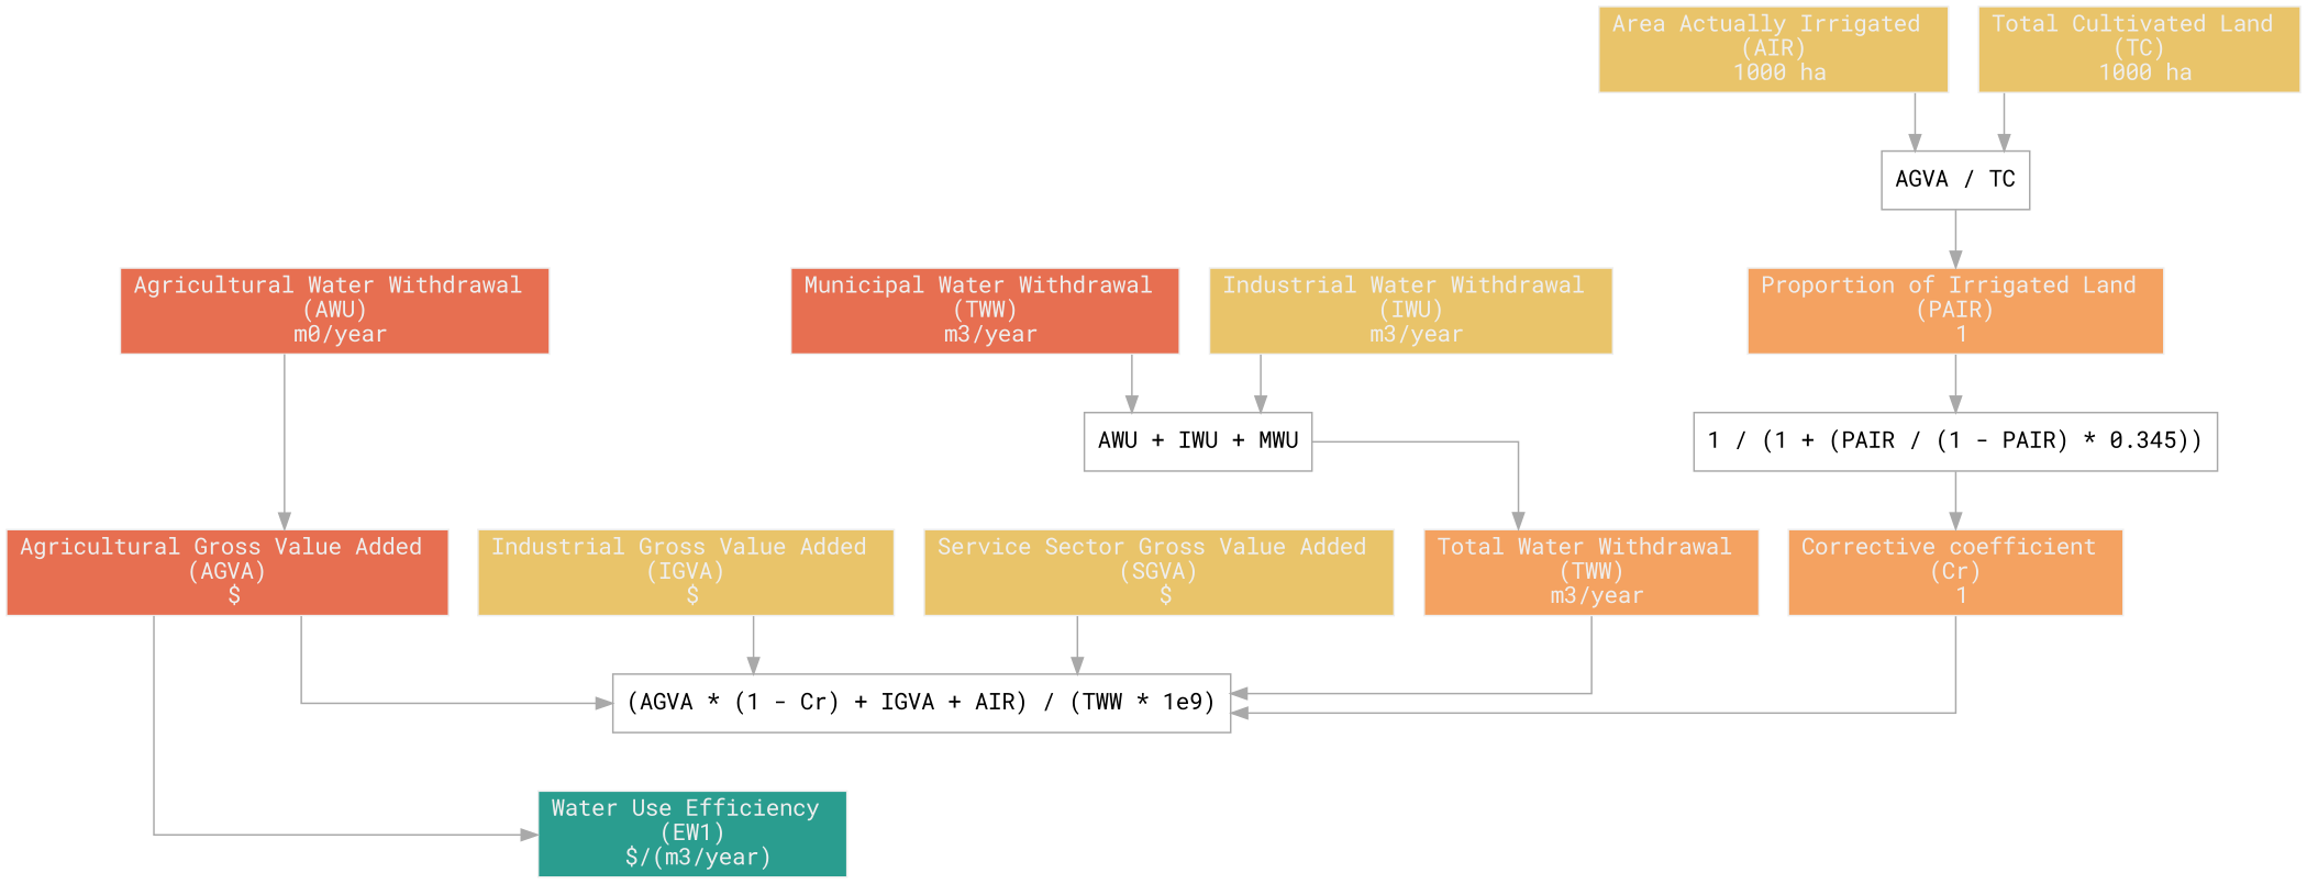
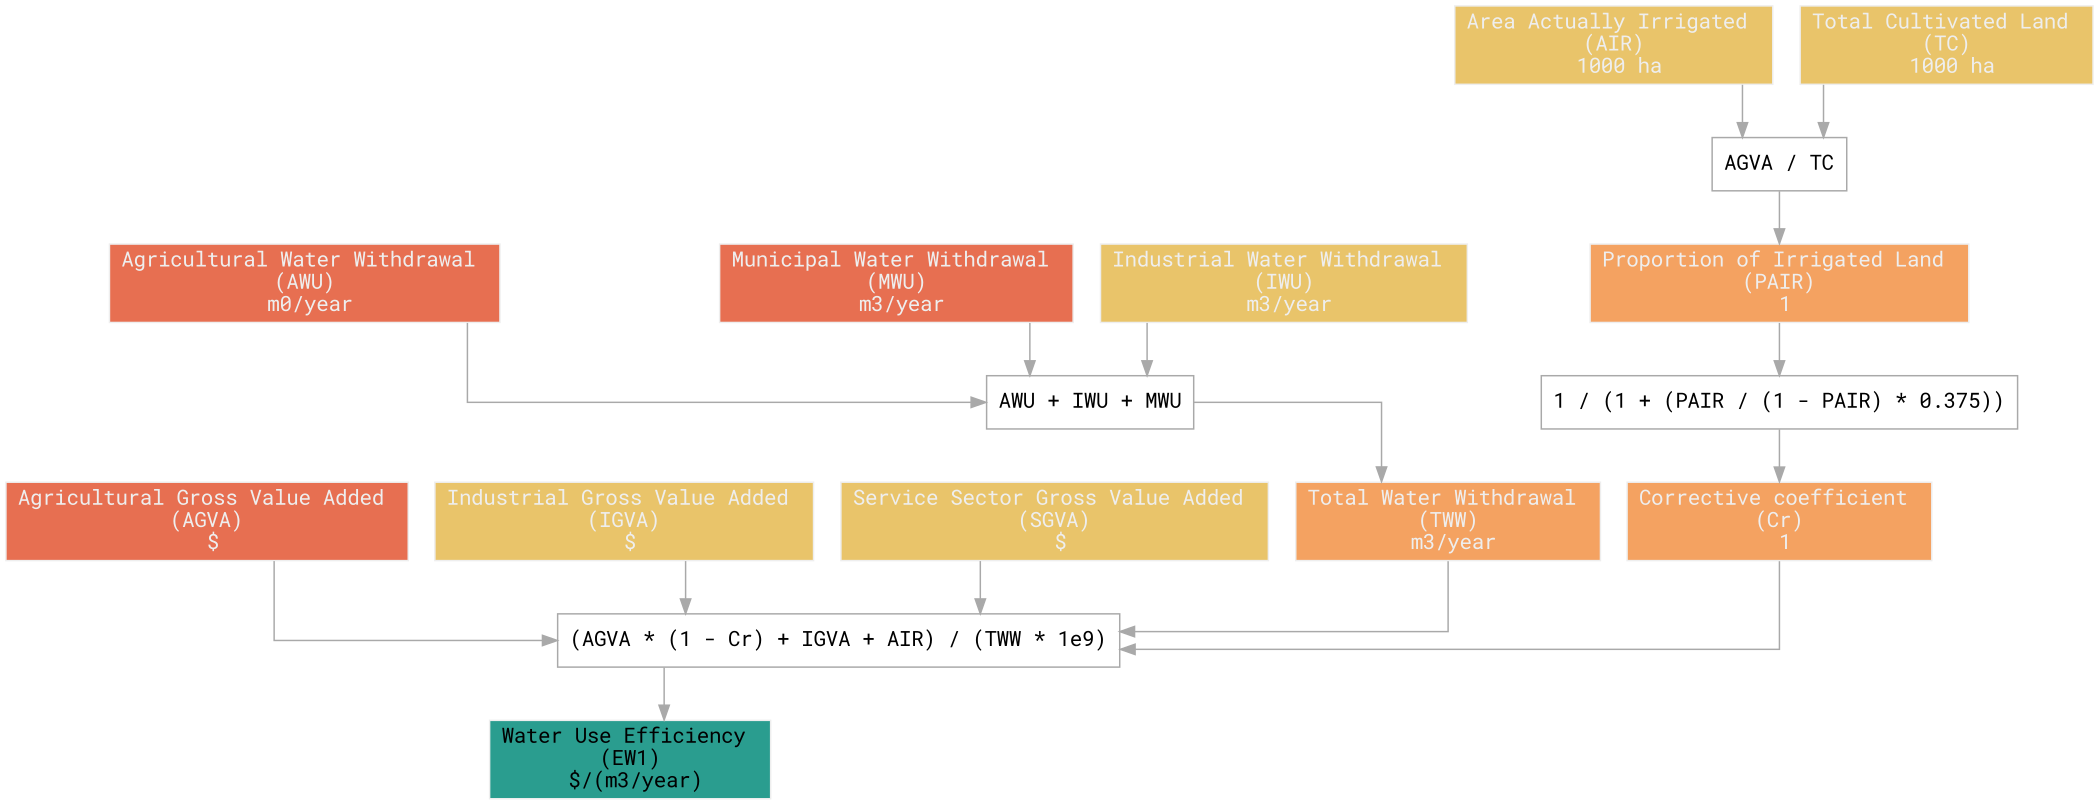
  digraph {
    fontname="Roboto Mono"
    splines=ortho
    node [color="#eeeeee" fillcolor="#e76f51" fontcolor="#eeeeee" fontname="Roboto Mono" peripheries=1 shape=rectangle style=filled]
    edge [color="#A9A9A9" fontname="Roboto Mono"]
    n1 [fillcolor="#e9c46a" label="Industrial Water Withdrawal \n (IWU) \n m3/year"]
    n2 [color="#A9A9A9" fontcolor="#000000" label="AWU + IWU + MWU" style=""]
    n3 [fillcolor="#f4a261" label="Total Water Withdrawal \n (TWW) \n m3/year"]
    n4 [fillcolor="#e9c46a" label="Area Actually Irrigated \n (AIR) \n 1000 ha"]
    n5 [color="#A9A9A9" fontcolor="#000000" label="AGVA / TC" style=""]
    n6 [fillcolor="#f4a261" label="Proportion of Irrigated Land \n (PAIR) \n 1"]
-   n7 [label="Municipal Water Withdrawal \n (TWW) \n m3/year"]
+   n7 [label="Municipal Water Withdrawal \n (MWU) \n m3/year"]
    n8 [label="Agricultural Water Withdrawal \n (AWU) \n m0/year"]
    n9 [color="#A9A9A9" fontcolor="#000000" label="(AGVA * (1 - Cr) + IGVA + AIR) / (TWW * 1e9)" style=""]
-   n10 [fillcolor="#2a9d8f" label="Water Use Efficiency \n (EW1) \n $/(m3/year)"]
+   n10 [fillcolor="#2a9d8f" fontcolor="#000000" label="Water Use Efficiency \n (EW1) \n $/(m3/year)"]
    n11 [label="Agricultural Gross Value Added \n (AGVA) \n $"]
    n12 [fillcolor="#e9c46a" label="Total Cultivated Land \n (TC) \n 1000 ha"]
-   n13 [color="#A9A9A9" fontcolor="#000000" label="1 / (1 + (PAIR / (1 - PAIR) * 0.345))" style=""]
+   n13 [color="#A9A9A9" fontcolor="#000000" label="1 / (1 + (PAIR / (1 - PAIR) * 0.375))" style=""]
    n14 [fillcolor="#f4a261" label="Corrective coefficient \n (Cr) \n 1"]
    n15 [fillcolor="#e9c46a" label="Industrial Gross Value Added \n (IGVA) \n $"]
    n16 [fillcolor="#e9c46a" label="Service Sector Gross Value Added \n (SGVA) \n $"]
    n1 -> n2
    n2 -> n3
    n3 -> n9
    n4 -> n5
    n5 -> n6
    n6 -> n13
    n7 -> n2
-   n8 -> n11
-   n11 -> n10
+   n8 -> n2
+   n9 -> n10
    n11 -> n9
    n12 -> n5
    n13 -> n14
    n14 -> n9
    n15 -> n9
    n16 -> n9
  }
